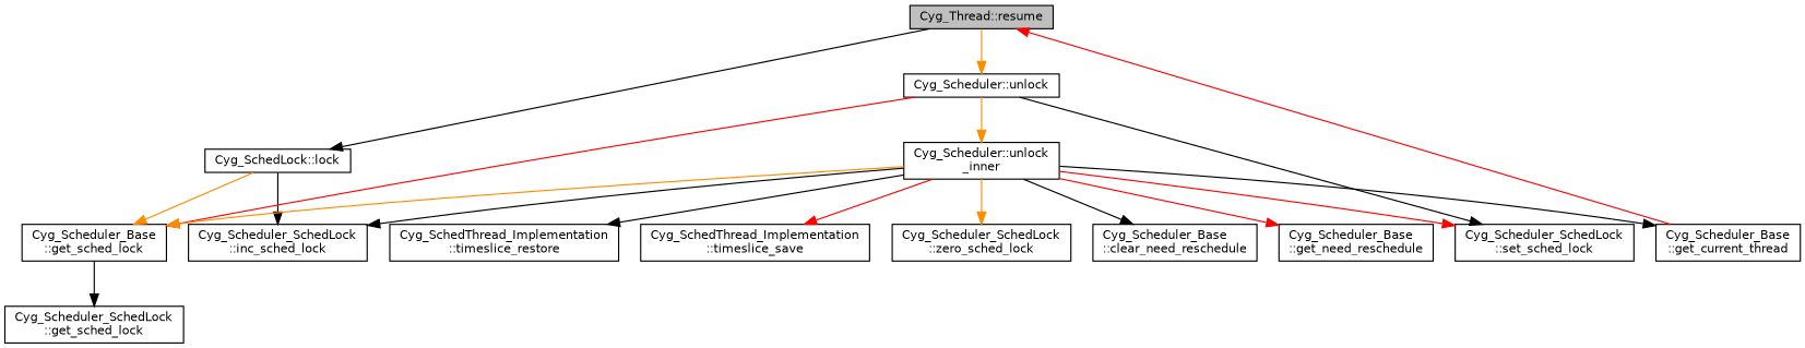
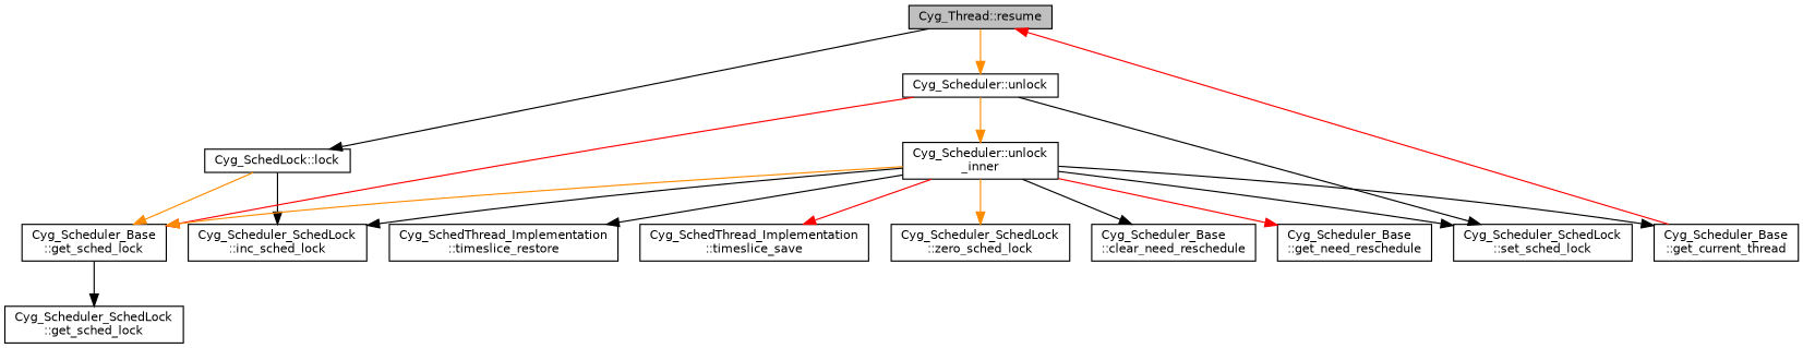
  digraph {
    rankdir=TB
    node [color=black fillcolor=white fontname=Helvetica fontsize=10 shape=record style=filled]
    edge [color=black fontname=Helvetica fontsize=10 labelfontname=Helvetica labelfontsize=10 style=solid]
    n1 [fillcolor=grey75 fontcolor=black height=0.2 label="Cyg_Thread::resume" width=0.4]
    n2 [height=0.2 label="Cyg_SchedLock::lock" width=0.4]
    n3 [height=0.2 label="Cyg_Scheduler::unlock" width=0.4]
    n4 [height=0.2 label="Cyg_Scheduler_Base\l::get_current_thread" width=0.4]
    n5 [height=0.2 label="Cyg_Scheduler_Base\l::get_sched_lock" width=0.4]
    n6 [height=0.2 label="Cyg_Scheduler_SchedLock\l::inc_sched_lock" width=0.4]
    n7 [height=0.2 label="Cyg_Scheduler_SchedLock\l::set_sched_lock" width=0.4]
    n8 [height=0.2 label="Cyg_Scheduler::unlock\l_inner" width=0.4]
    n9 [height=0.2 label="Cyg_Scheduler_SchedLock\l::get_sched_lock" width=0.4]
    n10 [height=0.2 label="Cyg_Scheduler_Base\l::clear_need_reschedule" width=0.4]
    n11 [height=0.2 label="Cyg_Scheduler_Base\l::get_need_reschedule" width=0.4]
    n12 [height=0.2 label="Cyg_SchedThread_Implementation\l::timeslice_restore" width=0.4]
    n13 [height=0.2 label="Cyg_SchedThread_Implementation\l::timeslice_save" width=0.4]
    n14 [height=0.2 label="Cyg_Scheduler_SchedLock\l::zero_sched_lock" width=0.4]
    n1 -> n2
    n1 -> n3 [color=darkorange]
    n2 -> n5 [color=darkorange]
    n2 -> n6
    n3 -> n5 [color=red]
    n3 -> n7
    n3 -> n8 [color=darkorange]
    n4 -> n1 [color=red]
    n5 -> n9
    n8 -> n4
    n8 -> n5 [color=darkorange]
    n8 -> n6
-   n8 -> n7 [color=red]
+   n8 -> n7
    n8 -> n10
    n8 -> n11 [color=red]
    n8 -> n12
    n8 -> n13 [color=red]
    n8 -> n14 [color=darkorange]
  }
